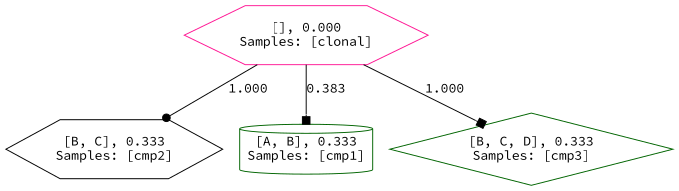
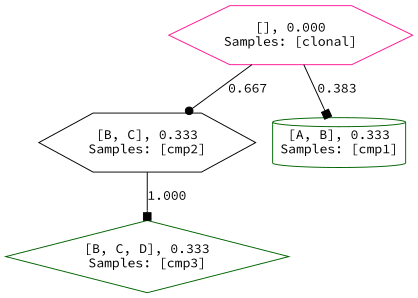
  digraph {
    fontname="Source Code Pro"
    node [color=darkgreen fontname="Source Code Pro" shape=hexagon]
    edge [arrowhead=box fontname="Source Code Pro"]
    n1 [color=deeppink label="[], 0.000\nSamples: [clonal]\n"]
    n2 [color=black label="[B, C], 0.333\nSamples: [cmp2]\n"]
    n3 [label="[A, B], 0.333\nSamples: [cmp1]\n" shape=cylinder]
    n4 [label="[B, C, D], 0.333\nSamples: [cmp3]\n" shape=diamond]
-   n1 -> n2 [arrowhead=dot label=1.000]
+   n1 -> n2 [arrowhead=dot label=0.667]
    n1 -> n3 [label=0.383]
-   n1 -> n4 [label=1.000]
+   n2 -> n4 [label=1.000]
  }
